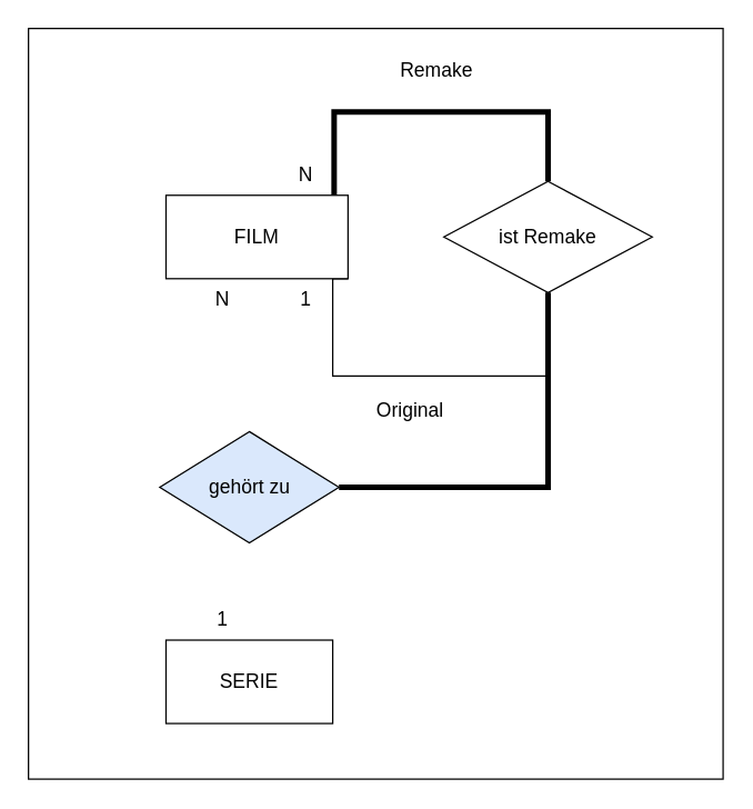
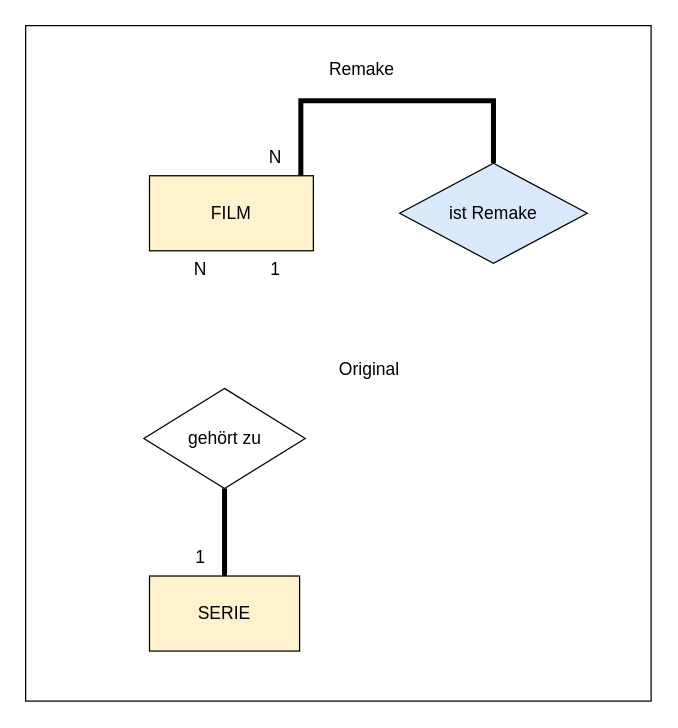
  <mxCell id="0" />
  <mxCell id="1" parent="0" />
  <mxCell id="2" value="" style="rounded=0;whiteSpace=wrap;html=1;fontSize=14;" vertex="1" parent="1"><mxGeometry x="20" y="20" width="500" height="540" as="geometry" /></mxCell>
- <mxCell id="3" style="edgeStyle=orthogonalEdgeStyle;rounded=0;orthogonalLoop=1;jettySize=auto;html=1;entryX=0.5;entryY=1;entryDx=0;entryDy=0;fontSize=14;endArrow=none;endFill=0;exitX=1;exitY=1;exitDx=0;exitDy=0;" edge="1" parent="1" source="15" target="5"><mxGeometry relative="1" as="geometry"><mxPoint x="290" y="310" as="sourcePoint" /><Array as="points"><mxPoint x="239" y="270" /><mxPoint x="394" y="270" /></Array></mxGeometry></mxCell>
  <mxCell id="4" style="rounded=0;orthogonalLoop=1;jettySize=auto;html=1;fontSize=14;endArrow=none;endFill=0;entryX=0.15;entryY=0.033;entryDx=0;entryDy=0;strokeWidth=4;exitX=0.5;exitY=0;exitDx=0;exitDy=0;entryPerimeter=0;edgeStyle=orthogonalEdgeStyle;" edge="1" parent="1" source="5"><mxGeometry relative="1" as="geometry"><mxPoint x="559" y="170" as="sourcePoint" /><mxPoint x="238" y="140.99" as="targetPoint" /><Array as="points"><mxPoint x="394" y="80" /><mxPoint x="240" y="80" /><mxPoint x="240" y="141" /></Array></mxGeometry></mxCell>
- <mxCell id="5" value="ist Remake" style="rhombus;whiteSpace=wrap;html=1;fontSize=14;" vertex="1" parent="1"><mxGeometry x="319" y="130" width="150" height="80" as="geometry" /></mxCell>
+ <mxCell id="5" value="ist Remake" style="rhombus;whiteSpace=wrap;html=1;fontSize=14;fillColor=#dae8fc;" vertex="1" parent="1"><mxGeometry x="319" y="130" width="150" height="80" as="geometry" /></mxCell>
  <mxCell id="6" value="N" style="text;html=1;strokeColor=none;fillColor=none;align=center;verticalAlign=middle;whiteSpace=wrap;rounded=0;fontSize=14;" vertex="1" parent="1"><mxGeometry x="190" y="110" width="60" height="30" as="geometry" /></mxCell>
  <mxCell id="7" value="1" style="text;html=1;strokeColor=none;fillColor=none;align=center;verticalAlign=middle;whiteSpace=wrap;rounded=0;fontSize=14;" vertex="1" parent="1"><mxGeometry x="190" y="200" width="60" height="30" as="geometry" /></mxCell>
- <mxCell id="8" value="Remake" style="text;html=1;strokeColor=none;fillColor=none;align=center;verticalAlign=middle;whiteSpace=wrap;rounded=0;fontSize=14;" vertex="1" parent="1"><mxGeometry x="284" y="35" width="60" height="30" as="geometry" /></mxCell>
+ <mxCell id="8" value="Remake" style="text;html=1;strokeColor=none;fillColor=none;align=center;verticalAlign=middle;whiteSpace=wrap;rounded=0;fontSize=14;" vertex="1" parent="1"><mxGeometry x="259" y="40" width="60" height="30" as="geometry" /></mxCell>
  <mxCell id="9" value="Original" style="text;html=1;strokeColor=none;fillColor=none;align=center;verticalAlign=middle;whiteSpace=wrap;rounded=0;fontSize=14;" vertex="1" parent="1"><mxGeometry x="265" y="280" width="60" height="30" as="geometry" /></mxCell>
- <mxCell id="10" style="edgeStyle=orthogonalEdgeStyle;rounded=0;orthogonalLoop=1;jettySize=auto;html=1;strokeWidth=4;fontSize=14;endArrow=none;endFill=0;" edge="1" parent="1" source="11" target="5"><mxGeometry relative="1" as="geometry" /></mxCell>
- <mxCell id="11" value="gehört zu" style="rhombus;whiteSpace=wrap;html=1;fontSize=14;fillColor=#dae8fc;" vertex="1" parent="1"><mxGeometry x="114.5" y="310" width="129" height="80" as="geometry" /></mxCell>
- <mxCell id="12" value="SERIE" style="rounded=0;whiteSpace=wrap;html=1;fontSize=14;" vertex="1" parent="1"><mxGeometry x="119" y="460" width="120" height="60" as="geometry" /></mxCell>
+ <mxCell id="10" style="edgeStyle=orthogonalEdgeStyle;rounded=0;orthogonalLoop=1;jettySize=auto;html=1;entryX=0.5;entryY=0;entryDx=0;entryDy=0;strokeWidth=4;fontSize=14;endArrow=none;endFill=0;" edge="1" parent="1" source="11" target="12"><mxGeometry relative="1" as="geometry" /></mxCell>
+ <mxCell id="11" value="gehört zu" style="rhombus;whiteSpace=wrap;html=1;fontSize=14;" vertex="1" parent="1"><mxGeometry x="114.5" y="310" width="129" height="80" as="geometry" /></mxCell>
+ <mxCell id="12" value="SERIE" style="rounded=0;whiteSpace=wrap;html=1;fontSize=14;fillColor=#fff2cc;" vertex="1" parent="1"><mxGeometry x="119" y="460" width="120" height="60" as="geometry" /></mxCell>
  <mxCell id="13" value="1" style="text;html=1;strokeColor=none;fillColor=none;align=center;verticalAlign=middle;whiteSpace=wrap;rounded=0;fontSize=14;" vertex="1" parent="1"><mxGeometry x="130" y="430" width="60" height="30" as="geometry" /></mxCell>
  <mxCell id="14" value="N" style="text;html=1;strokeColor=none;fillColor=none;align=center;verticalAlign=middle;whiteSpace=wrap;rounded=0;fontSize=14;" vertex="1" parent="1"><mxGeometry x="130" y="200" width="60" height="30" as="geometry" /></mxCell>
- <mxCell id="15" value="&lt;font style=&quot;font-size: 14px;&quot;&gt;FILM&lt;/font&gt;" style="rounded=0;whiteSpace=wrap;html=1;" vertex="1" parent="1"><mxGeometry x="119" y="140" width="131" height="60" as="geometry" /></mxCell>
+ <mxCell id="15" value="&lt;font style=&quot;font-size: 14px;&quot;&gt;FILM&lt;/font&gt;" style="rounded=0;whiteSpace=wrap;html=1;fillColor=#fff2cc;" vertex="1" parent="1"><mxGeometry x="119" y="140" width="131" height="60" as="geometry" /></mxCell>
